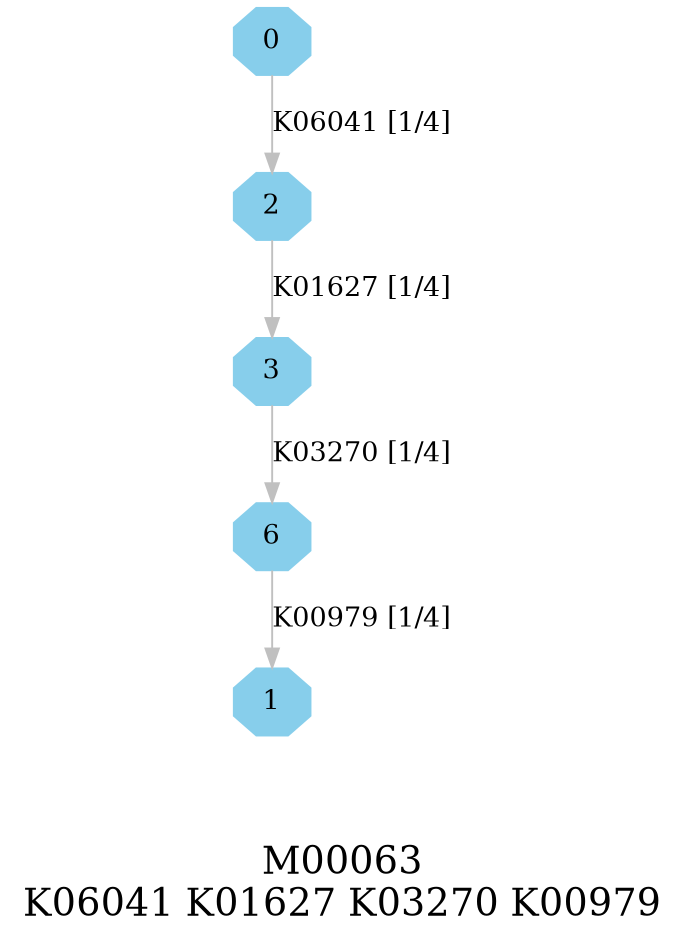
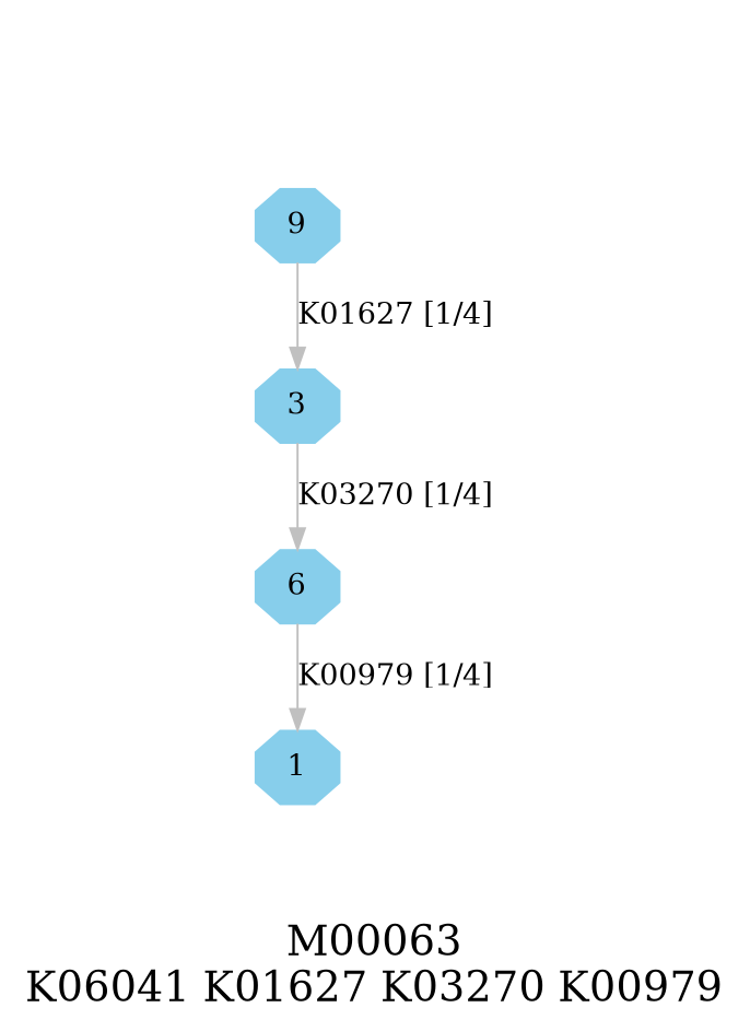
  digraph {
    fontsize=20
    label="M00063\nK06041 K01627 K03270 K00979"
    node [color=skyblue shape=octagon style=filled]
    edge [color=grey]
-   0 [height=.3 width=.3]
    1 [height=.3 width=.3]
-   2 [height=.3 width=.3]
+   2 [height=.3 width=.3 label=9]
    3 [height=.3 width=.3]
    n5 [height=.3 label=6 width=.3]
    subgraph sub_1 {
-     0
      1
      2
      3
      n5
    }
-   0 -> 2 [label="K06041 [1/4]"]
    2 -> 3 [label="K01627 [1/4]"]
    3 -> n5 [label="K03270 [1/4]"]
    n5 -> 1 [label="K00979 [1/4]"]
  }
